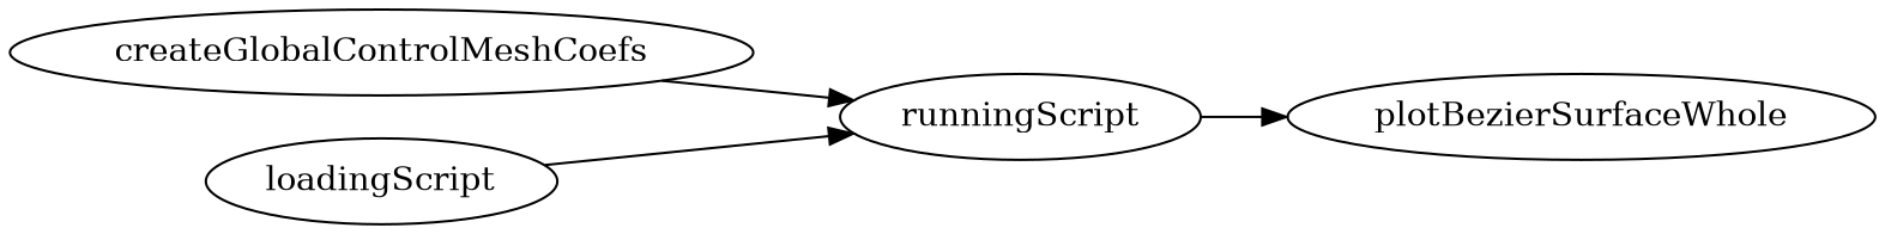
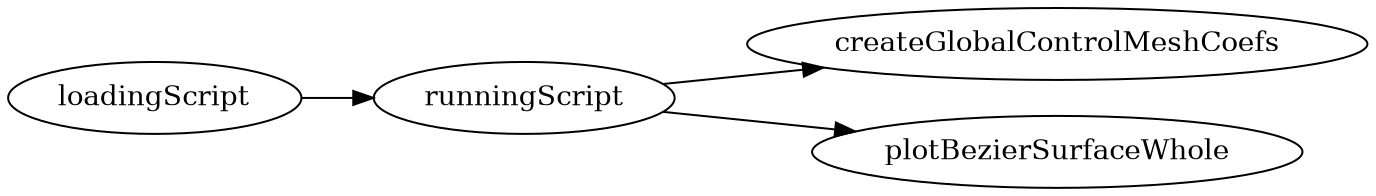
  digraph {
    rankdir=LR
    runningScript
    createGlobalControlMeshCoefs
    plotBezierSurfaceWhole
    loadingScript
-   createGlobalControlMeshCoefs -> runningScript
+   runningScript -> createGlobalControlMeshCoefs
    runningScript -> plotBezierSurfaceWhole
    loadingScript -> runningScript
  }
